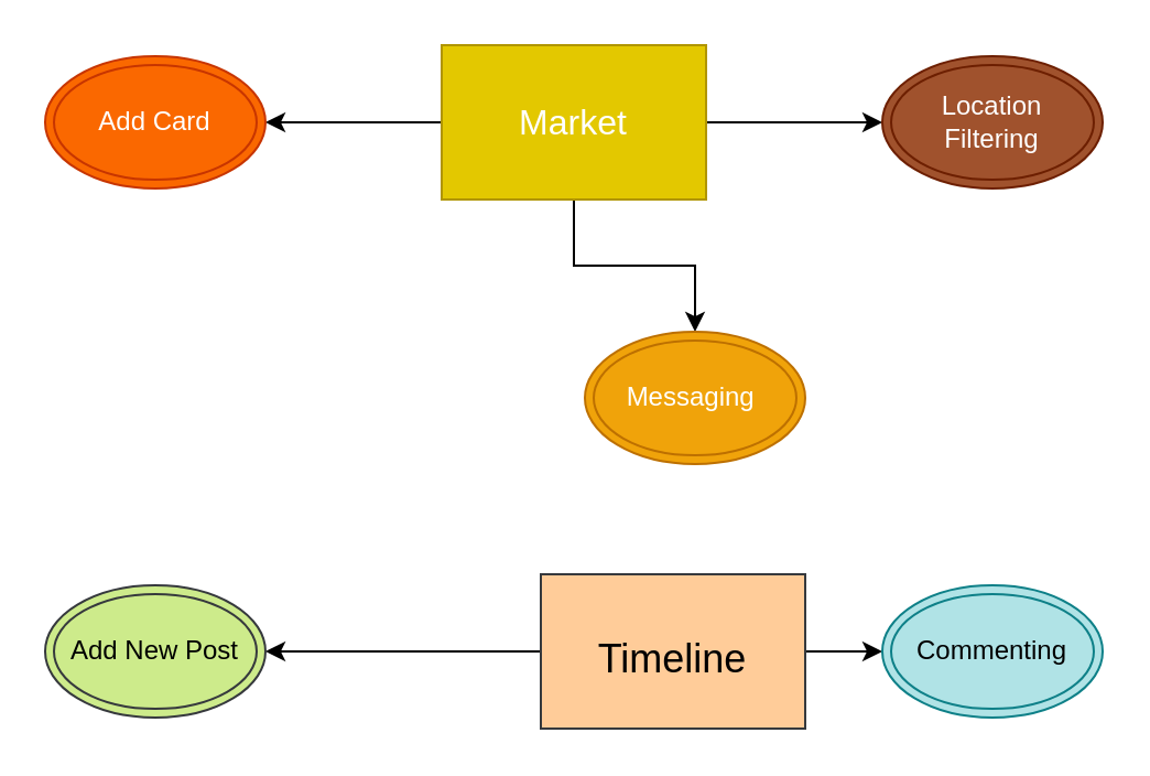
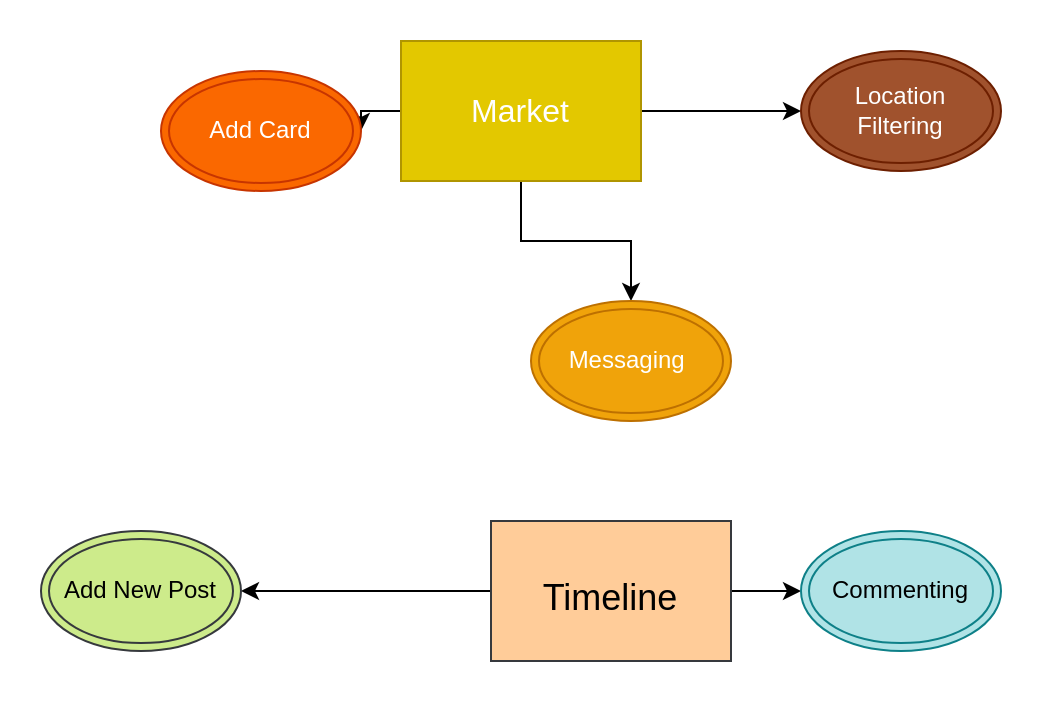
  <mxCell id="0" />
  <mxCell id="1" parent="0" />
  <mxCell id="2" style="edgeStyle=orthogonalEdgeStyle;rounded=0;orthogonalLoop=1;jettySize=auto;html=1;entryX=1;entryY=0.5;entryDx=0;entryDy=0;" edge="1" parent="1" source="5" target="6"><mxGeometry relative="1" as="geometry" /></mxCell>
  <mxCell id="3" style="edgeStyle=orthogonalEdgeStyle;rounded=0;orthogonalLoop=1;jettySize=auto;html=1;exitX=0.5;exitY=1;exitDx=0;exitDy=0;entryX=0.5;entryY=0;entryDx=0;entryDy=0;" edge="1" parent="1" source="5" target="7"><mxGeometry relative="1" as="geometry" /></mxCell>
  <mxCell id="4" style="edgeStyle=orthogonalEdgeStyle;rounded=0;orthogonalLoop=1;jettySize=auto;html=1;exitX=1;exitY=0.5;exitDx=0;exitDy=0;entryX=0;entryY=0.5;entryDx=0;entryDy=0;" edge="1" parent="1" source="5" target="8"><mxGeometry relative="1" as="geometry" /></mxCell>
  <mxCell id="5" value="&lt;font style=&quot;font-size: 16px&quot;&gt;&lt;br&gt;Market&lt;/font&gt;" style="whiteSpace=wrap;html=1;rounded=0;align=center;verticalAlign=top;strokeColor=#B09500;fillColor=#e3c800;fontColor=#ffffff;" vertex="1" parent="1"><mxGeometry x="200" y="20" width="120" height="70" as="geometry" /></mxCell>
- <mxCell id="6" value="Add Card" style="ellipse;shape=doubleEllipse;whiteSpace=wrap;html=1;fontColor=#ffffff;fillColor=#fa6800;strokeColor=#C73500;" vertex="1" parent="1"><mxGeometry x="20" y="25" width="100" height="60" as="geometry" /></mxCell>
+ <mxCell id="6" value="Add Card" style="ellipse;shape=doubleEllipse;whiteSpace=wrap;html=1;fontColor=#ffffff;fillColor=#fa6800;strokeColor=#C73500;" vertex="1" parent="1"><mxGeometry x="80" y="35" width="100" height="60" as="geometry" /></mxCell>
  <mxCell id="7" value="Messaging&amp;nbsp;" style="ellipse;shape=doubleEllipse;whiteSpace=wrap;html=1;fillColor=#f0a30a;strokeColor=#BD7000;fontColor=#ffffff;" vertex="1" parent="1"><mxGeometry x="265" y="150" width="100" height="60" as="geometry" /></mxCell>
  <mxCell id="8" value="Location Filtering" style="ellipse;shape=doubleEllipse;whiteSpace=wrap;html=1;fillColor=#a0522d;strokeColor=#6D1F00;fontColor=#ffffff;" vertex="1" parent="1"><mxGeometry x="400" y="25" width="100" height="60" as="geometry" /></mxCell>
  <mxCell id="9" style="edgeStyle=orthogonalEdgeStyle;rounded=0;orthogonalLoop=1;jettySize=auto;html=1;entryX=1;entryY=0.5;entryDx=0;entryDy=0;" edge="1" parent="1" source="11" target="12"><mxGeometry relative="1" as="geometry" /></mxCell>
  <mxCell id="10" style="edgeStyle=orthogonalEdgeStyle;rounded=0;orthogonalLoop=1;jettySize=auto;html=1;exitX=1;exitY=0.5;exitDx=0;exitDy=0;entryX=0;entryY=0.5;entryDx=0;entryDy=0;" edge="1" parent="1" source="11" target="13"><mxGeometry relative="1" as="geometry" /></mxCell>
  <mxCell id="11" value="&lt;font style=&quot;font-size: 18px&quot; color=&quot;#000000&quot;&gt;&lt;br&gt;Timeline&lt;/font&gt;" style="whiteSpace=wrap;html=1;rounded=0;align=center;verticalAlign=top;strokeColor=#36393d;fillColor=#ffcc99;" vertex="1" parent="1"><mxGeometry x="245" y="260" width="120" height="70" as="geometry" /></mxCell>
  <mxCell id="12" value="&lt;font color=&quot;#000000&quot;&gt;Add New Post&lt;/font&gt;" style="ellipse;shape=doubleEllipse;whiteSpace=wrap;html=1;fillColor=#cdeb8b;strokeColor=#36393d;" vertex="1" parent="1"><mxGeometry x="20" y="265" width="100" height="60" as="geometry" /></mxCell>
  <mxCell id="13" value="&lt;font color=&quot;#000000&quot;&gt;Commenting&lt;/font&gt;" style="ellipse;shape=doubleEllipse;whiteSpace=wrap;html=1;fillColor=#b0e3e6;strokeColor=#0e8088;" vertex="1" parent="1"><mxGeometry x="400" y="265" width="100" height="60" as="geometry" /></mxCell>
